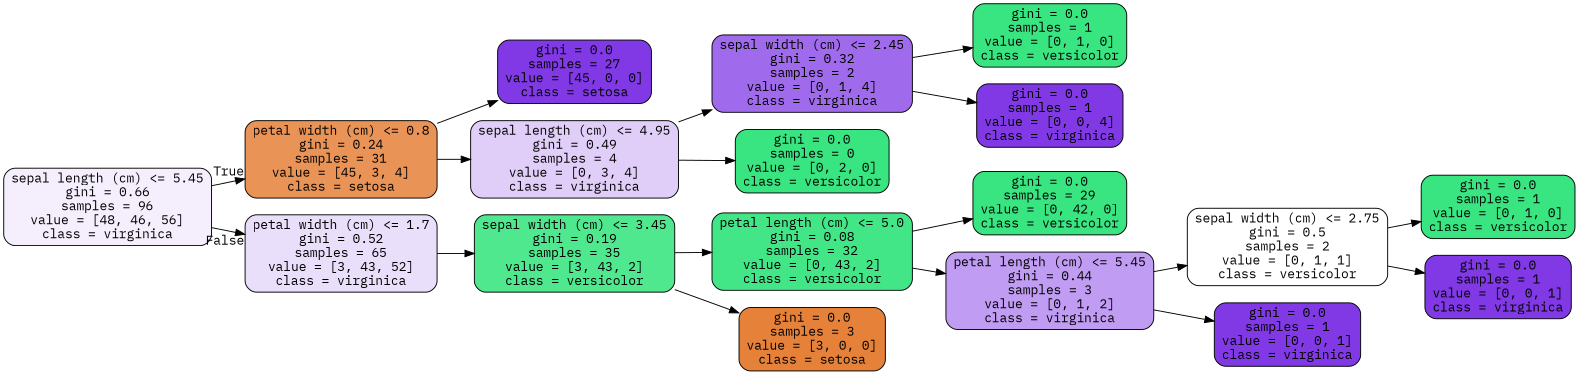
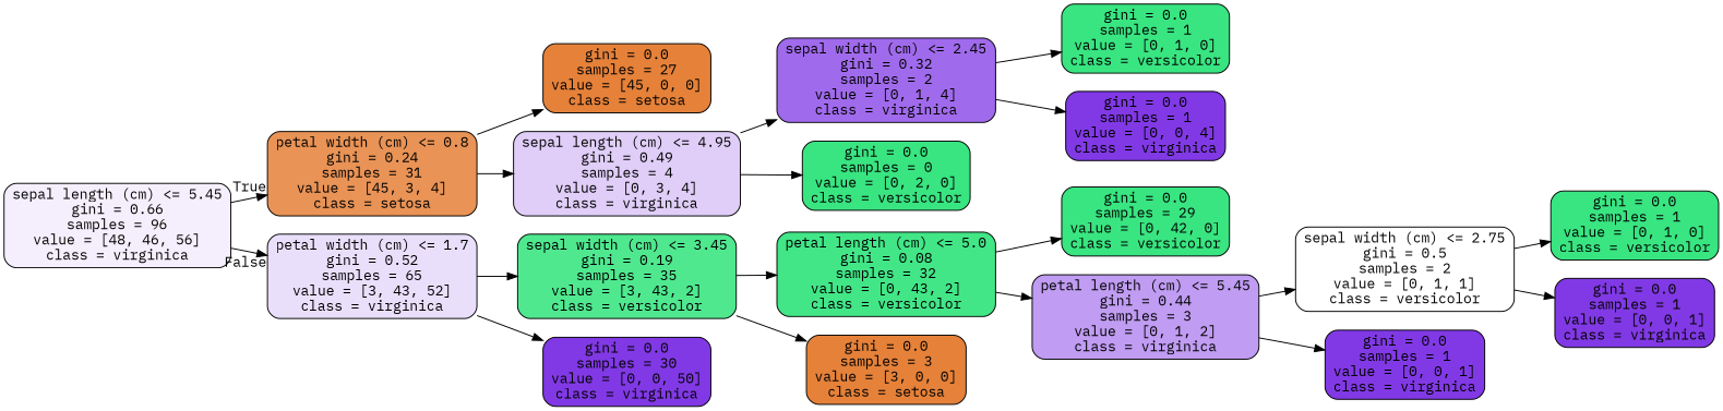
  digraph {
    fontname="IBM Plex Mono"
    rankdir=LR
    node [color=black fillcolor="#8139e5" fontname="IBM Plex Mono" shape=box style="filled, rounded"]
    edge [fontname="IBM Plex Mono"]
    n1 [fillcolor="#f5effd" label="sepal length (cm) <= 5.45\ngini = 0.66\nsamples = 96\nvalue = [48, 46, 56]\nclass = virginica"]
    n2 [fillcolor="#e99356" label="petal width (cm) <= 0.8\ngini = 0.24\nsamples = 31\nvalue = [45, 3, 4]\nclass = setosa"]
    n3 [fillcolor="#eadffb" label="petal width (cm) <= 1.7\ngini = 0.52\nsamples = 65\nvalue = [3, 43, 52]\nclass = virginica"]
-   n4 [label="gini = 0.0\nsamples = 27\nvalue = [45, 0, 0]\nclass = setosa"]
+   n4 [fillcolor="#e58139" label="gini = 0.0\nsamples = 27\nvalue = [45, 0, 0]\nclass = setosa"]
    n5 [fillcolor="#e0cef8" label="sepal length (cm) <= 4.95\ngini = 0.49\nsamples = 4\nvalue = [0, 3, 4]\nclass = virginica"]
    n6 [fillcolor="#4fe88f" label="sepal width (cm) <= 3.45\ngini = 0.19\nsamples = 35\nvalue = [3, 43, 2]\nclass = versicolor"]
+   n7 [label="gini = 0.0\nsamples = 30\nvalue = [0, 0, 50]\nclass = virginica"]
    n8 [fillcolor="#a06aec" label="sepal width (cm) <= 2.45\ngini = 0.32\nsamples = 2\nvalue = [0, 1, 4]\nclass = virginica"]
    n9 [fillcolor="#39e581" label="gini = 0.0\nsamples = 0\nvalue = [0, 2, 0]\nclass = versicolor"]
    n10 [fillcolor="#39e581" label="gini = 0.0\nsamples = 1\nvalue = [0, 1, 0]\nclass = versicolor"]
    n11 [label="gini = 0.0\nsamples = 1\nvalue = [0, 0, 4]\nclass = virginica"]
    n12 [fillcolor="#42e687" label="petal length (cm) <= 5.0\ngini = 0.08\nsamples = 32\nvalue = [0, 43, 2]\nclass = versicolor"]
    n13 [fillcolor="#e58139" label="gini = 0.0\nsamples = 3\nvalue = [3, 0, 0]\nclass = setosa"]
    n14 [fillcolor="#39e581" label="gini = 0.0\nsamples = 29\nvalue = [0, 42, 0]\nclass = versicolor"]
    n15 [fillcolor="#c09cf2" label="petal length (cm) <= 5.45\ngini = 0.44\nsamples = 3\nvalue = [0, 1, 2]\nclass = virginica"]
    n16 [fillcolor="#ffffff" label="sepal width (cm) <= 2.75\ngini = 0.5\nsamples = 2\nvalue = [0, 1, 1]\nclass = versicolor"]
    n17 [label="gini = 0.0\nsamples = 1\nvalue = [0, 0, 1]\nclass = virginica"]
    n18 [fillcolor="#39e581" label="gini = 0.0\nsamples = 1\nvalue = [0, 1, 0]\nclass = versicolor"]
    n19 [label="gini = 0.0\nsamples = 1\nvalue = [0, 0, 1]\nclass = virginica"]
    n1 -> n2 [headlabel=True labelangle=45 labeldistance=2.5]
    n1 -> n3 [headlabel=False labelangle=-45 labeldistance=2.5]
    n2 -> n4
    n2 -> n5
    n3 -> n6
+   n3 -> n7
    n5 -> n8
    n5 -> n9
    n6 -> n12
    n6 -> n13
    n8 -> n10
    n8 -> n11
    n12 -> n14
    n12 -> n15
    n15 -> n16
    n15 -> n17
    n16 -> n18
    n16 -> n19
  }
